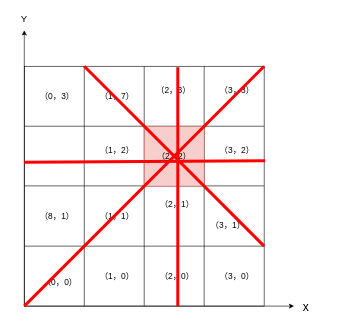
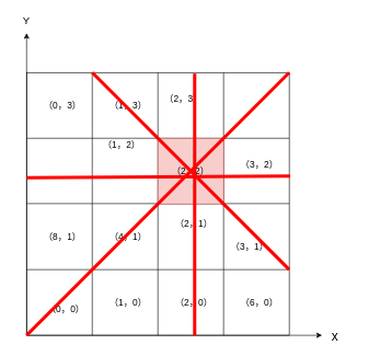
  <mxCell id="0" />
  <mxCell id="1" parent="0" />
  <mxCell id="2" value="" style="whiteSpace=wrap;html=1;aspect=fixed;" vertex="1" parent="1"><mxGeometry x="40" y="110" width="400" height="400" as="geometry" /></mxCell>
  <mxCell id="3" value="" style="endArrow=none;html=1;entryX=0.25;entryY=0;entryDx=0;entryDy=0;exitX=0.25;exitY=1;exitDx=0;exitDy=0;" edge="1" parent="1" source="2" target="2"><mxGeometry width="50" height="50" relative="1" as="geometry"><mxPoint x="300" y="310" as="sourcePoint" /><mxPoint x="350" y="260" as="targetPoint" /></mxGeometry></mxCell>
  <mxCell id="4" value="" style="endArrow=none;html=1;entryX=0.5;entryY=0;entryDx=0;entryDy=0;exitX=0.5;exitY=1;exitDx=0;exitDy=0;" edge="1" parent="1" source="2" target="2"><mxGeometry width="50" height="50" relative="1" as="geometry"><mxPoint x="300" y="310" as="sourcePoint" /><mxPoint x="350" y="260" as="targetPoint" /></mxGeometry></mxCell>
  <mxCell id="5" value="" style="endArrow=none;html=1;entryX=0.5;entryY=0;entryDx=0;entryDy=0;exitX=0.5;exitY=1;exitDx=0;exitDy=0;" edge="1" parent="1"><mxGeometry width="50" height="50" relative="1" as="geometry"><mxPoint x="340" y="510" as="sourcePoint" /><mxPoint x="340" y="110" as="targetPoint" /></mxGeometry></mxCell>
  <mxCell id="6" value="" style="endArrow=none;html=1;entryX=0;entryY=0.75;entryDx=0;entryDy=0;exitX=1;exitY=0.75;exitDx=0;exitDy=0;" edge="1" parent="1" source="2" target="2"><mxGeometry width="50" height="50" relative="1" as="geometry"><mxPoint x="260" y="530" as="sourcePoint" /><mxPoint x="260" y="130" as="targetPoint" /></mxGeometry></mxCell>
  <mxCell id="7" value="" style="endArrow=none;html=1;entryX=0;entryY=0.75;entryDx=0;entryDy=0;exitX=1;exitY=0.75;exitDx=0;exitDy=0;" edge="1" parent="1"><mxGeometry width="50" height="50" relative="1" as="geometry"><mxPoint x="440" y="309.5" as="sourcePoint" /><mxPoint x="40" y="309.5" as="targetPoint" /></mxGeometry></mxCell>
  <mxCell id="8" value="" style="endArrow=none;html=1;entryX=0;entryY=0.75;entryDx=0;entryDy=0;exitX=1;exitY=0.75;exitDx=0;exitDy=0;" edge="1" parent="1"><mxGeometry width="50" height="50" relative="1" as="geometry"><mxPoint x="440" y="210" as="sourcePoint" /><mxPoint x="40" y="210" as="targetPoint" /></mxGeometry></mxCell>
  <mxCell id="9" value="" style="endArrow=classic;html=1;exitX=0;exitY=1;exitDx=0;exitDy=0;" edge="1" parent="1" source="2"><mxGeometry width="50" height="50" relative="1" as="geometry"><mxPoint x="300" y="310" as="sourcePoint" /><mxPoint x="40" y="50" as="targetPoint" /></mxGeometry></mxCell>
  <mxCell id="10" value="" style="endArrow=classic;html=1;exitX=0;exitY=1;exitDx=0;exitDy=0;" edge="1" parent="1" source="2"><mxGeometry width="50" height="50" relative="1" as="geometry"><mxPoint x="300" y="310" as="sourcePoint" /><mxPoint x="490" y="510" as="targetPoint" /></mxGeometry></mxCell>
  <mxCell id="11" value="&lt;font style=&quot;font-size: 20px&quot;&gt;x&lt;/font&gt;" style="text;html=1;strokeColor=none;fillColor=none;align=center;verticalAlign=middle;whiteSpace=wrap;rounded=0;" vertex="1" parent="1"><mxGeometry x="480" y="500" width="60" height="20" as="geometry" /></mxCell>
  <mxCell id="12" value="&lt;font style=&quot;font-size: 16px&quot;&gt;Y&lt;/font&gt;" style="text;html=1;strokeColor=none;fillColor=none;align=center;verticalAlign=middle;whiteSpace=wrap;rounded=0;" vertex="1" parent="1"><mxGeometry x="20" y="20" width="40" height="20" as="geometry" /></mxCell>
  <mxCell id="13" value="&lt;font style=&quot;font-size: 14px&quot;&gt;（0，0）&lt;/font&gt;" style="text;html=1;strokeColor=none;fillColor=none;align=center;verticalAlign=middle;whiteSpace=wrap;rounded=0;" vertex="1" parent="1"><mxGeometry x="65" y="460" width="70" height="20" as="geometry" /></mxCell>
  <mxCell id="14" value="&lt;font style=&quot;font-size: 14px&quot;&gt;（1，0）&lt;/font&gt;" style="text;html=1;strokeColor=none;fillColor=none;align=center;verticalAlign=middle;whiteSpace=wrap;rounded=0;" vertex="1" parent="1"><mxGeometry x="160" y="450" width="70" height="20" as="geometry" /></mxCell>
  <mxCell id="15" value="&lt;font style=&quot;font-size: 14px&quot;&gt;（2，0）&lt;/font&gt;" style="text;html=1;strokeColor=none;fillColor=none;align=center;verticalAlign=middle;whiteSpace=wrap;rounded=0;" vertex="1" parent="1"><mxGeometry x="260" y="450" width="70" height="20" as="geometry" /></mxCell>
- <mxCell id="16" value="&lt;font style=&quot;font-size: 14px&quot;&gt;（3，0）&lt;/font&gt;" style="text;html=1;strokeColor=none;fillColor=none;align=center;verticalAlign=middle;whiteSpace=wrap;rounded=0;" vertex="1" parent="1"><mxGeometry x="360" y="450" width="70" height="20" as="geometry" /></mxCell>
+ <mxCell id="16" value="&lt;font style=&quot;font-size: 14px&quot;&gt;（6，0）&lt;/font&gt;" style="text;html=1;strokeColor=none;fillColor=none;align=center;verticalAlign=middle;whiteSpace=wrap;rounded=0;" vertex="1" parent="1"><mxGeometry x="360" y="450" width="70" height="20" as="geometry" /></mxCell>
  <mxCell id="17" value="&lt;font style=&quot;font-size: 14px&quot;&gt;（8，1）&lt;/font&gt;" style="text;html=1;strokeColor=none;fillColor=none;align=center;verticalAlign=middle;whiteSpace=wrap;rounded=0;" vertex="1" parent="1"><mxGeometry x="60" y="350" width="70" height="20" as="geometry" /></mxCell>
- <mxCell id="18" value="&lt;font style=&quot;font-size: 14px&quot;&gt;（1，1）&lt;/font&gt;" style="text;html=1;strokeColor=none;fillColor=none;align=center;verticalAlign=middle;whiteSpace=wrap;rounded=0;" vertex="1" parent="1"><mxGeometry x="160" y="350" width="70" height="20" as="geometry" /></mxCell>
+ <mxCell id="18" value="&lt;font style=&quot;font-size: 14px&quot;&gt;（4，1）&lt;/font&gt;" style="text;html=1;strokeColor=none;fillColor=none;align=center;verticalAlign=middle;whiteSpace=wrap;rounded=0;" vertex="1" parent="1"><mxGeometry x="160" y="350" width="70" height="20" as="geometry" /></mxCell>
  <mxCell id="19" value="&lt;font style=&quot;font-size: 14px&quot;&gt;（2，1）&lt;/font&gt;" style="text;html=1;strokeColor=none;fillColor=none;align=center;verticalAlign=middle;whiteSpace=wrap;rounded=0;" vertex="1" parent="1"><mxGeometry x="260" y="330" width="70" height="20" as="geometry" /></mxCell>
  <mxCell id="20" value="&lt;font style=&quot;font-size: 14px&quot;&gt;（3，1）&lt;/font&gt;" style="text;html=1;strokeColor=none;fillColor=none;align=center;verticalAlign=middle;whiteSpace=wrap;rounded=0;" vertex="1" parent="1"><mxGeometry x="345" y="365" width="70" height="20" as="geometry" /></mxCell>
- <mxCell id="21" value="&lt;font style=&quot;font-size: 14px&quot;&gt;（1，2）&lt;/font&gt;" style="text;html=1;strokeColor=none;fillColor=none;align=center;verticalAlign=middle;whiteSpace=wrap;rounded=0;" vertex="1" parent="1"><mxGeometry x="160" y="240" width="70" height="20" as="geometry" /></mxCell>
+ <mxCell id="21" value="&lt;font style=&quot;font-size: 14px&quot;&gt;（1，2）&lt;/font&gt;" style="text;html=1;strokeColor=none;fillColor=none;align=center;verticalAlign=middle;whiteSpace=wrap;rounded=0;" vertex="1" parent="1"><mxGeometry x="150" y="210" width="70" height="20" as="geometry" /></mxCell>
  <mxCell id="22" value="&lt;font style=&quot;font-size: 14px&quot;&gt;（3，2）&lt;/font&gt;" style="text;html=1;strokeColor=none;fillColor=none;align=center;verticalAlign=middle;whiteSpace=wrap;rounded=0;" vertex="1" parent="1"><mxGeometry x="360" y="240" width="70" height="20" as="geometry" /></mxCell>
- <mxCell id="23" value="&lt;font style=&quot;font-size: 14px&quot;&gt;（2，3）&lt;/font&gt;" style="text;html=1;strokeColor=none;fillColor=none;align=center;verticalAlign=middle;whiteSpace=wrap;rounded=0;" vertex="1" parent="1"><mxGeometry x="254" y="140" width="70" height="20" as="geometry" /></mxCell>
+ <mxCell id="23" value="&lt;font style=&quot;font-size: 14px&quot;&gt;（2，3）&lt;/font&gt;" style="text;html=1;strokeColor=none;fillColor=none;align=center;verticalAlign=middle;whiteSpace=wrap;rounded=0;" vertex="1" parent="1"><mxGeometry x="244" y="140" width="70" height="20" as="geometry" /></mxCell>
  <mxCell id="24" value="&lt;font style=&quot;font-size: 14px&quot;&gt;（0，3）&lt;/font&gt;" style="text;html=1;strokeColor=none;fillColor=none;align=center;verticalAlign=middle;whiteSpace=wrap;rounded=0;" vertex="1" parent="1"><mxGeometry x="60" y="150" width="70" height="20" as="geometry" /></mxCell>
- <mxCell id="25" value="&lt;font style=&quot;font-size: 14px&quot;&gt;（1，7）&lt;/font&gt;" style="text;html=1;strokeColor=none;fillColor=none;align=center;verticalAlign=middle;whiteSpace=wrap;rounded=0;" vertex="1" parent="1"><mxGeometry x="160" y="150" width="70" height="20" as="geometry" /></mxCell>
- <mxCell id="26" value="&lt;font style=&quot;font-size: 14px&quot;&gt;（3，3）&lt;/font&gt;" style="text;html=1;strokeColor=none;fillColor=none;align=center;verticalAlign=middle;whiteSpace=wrap;rounded=0;" vertex="1" parent="1"><mxGeometry x="360" y="140" width="70" height="20" as="geometry" /></mxCell>
+ <mxCell id="25" value="&lt;font style=&quot;font-size: 14px&quot;&gt;（1，3）&lt;/font&gt;" style="text;html=1;strokeColor=none;fillColor=none;align=center;verticalAlign=middle;whiteSpace=wrap;rounded=0;" vertex="1" parent="1"><mxGeometry x="160" y="150" width="70" height="20" as="geometry" /></mxCell>
  <mxCell id="27" value="" style="group" vertex="1" connectable="0" parent="1"><mxGeometry x="240" y="210" width="100" height="100" as="geometry" /></mxCell>
  <mxCell id="28" value="" style="whiteSpace=wrap;html=1;aspect=fixed;fillColor=#f8cecc;strokeColor=#b85450;" vertex="1" parent="27"><mxGeometry width="100" height="100" as="geometry" /></mxCell>
  <mxCell id="29" value="&lt;font style=&quot;font-size: 14px&quot;&gt;（2，2）&lt;/font&gt;" style="text;html=1;strokeColor=none;fillColor=none;align=center;verticalAlign=middle;whiteSpace=wrap;rounded=0;" vertex="1" parent="27"><mxGeometry x="15" y="40" width="70" height="20" as="geometry" /></mxCell>
  <mxCell id="30" value="" style="endArrow=none;html=1;entryX=1;entryY=0;entryDx=0;entryDy=0;strokeColor=#FF0000;strokeWidth=5;" edge="1" parent="1" target="2"><mxGeometry width="50" height="50" relative="1" as="geometry"><mxPoint x="40" y="510" as="sourcePoint" /><mxPoint x="350" y="270" as="targetPoint" /></mxGeometry></mxCell>
  <mxCell id="31" value="" style="endArrow=none;html=1;strokeColor=#FF0000;strokeWidth=5;" edge="1" parent="1"><mxGeometry width="50" height="50" relative="1" as="geometry"><mxPoint x="440" y="410" as="sourcePoint" /><mxPoint x="140" y="110" as="targetPoint" /></mxGeometry></mxCell>
  <mxCell id="32" value="" style="endArrow=none;html=1;entryX=0.64;entryY=0.004;entryDx=0;entryDy=0;strokeColor=#FF0000;strokeWidth=5;entryPerimeter=0;" edge="1" parent="1" target="2"><mxGeometry width="50" height="50" relative="1" as="geometry"><mxPoint x="296" y="510" as="sourcePoint" /><mxPoint x="460" y="130" as="targetPoint" /><Array as="points" /></mxGeometry></mxCell>
  <mxCell id="33" value="" style="endArrow=none;html=1;entryX=1.004;entryY=0.394;entryDx=0;entryDy=0;strokeColor=#FF0000;strokeWidth=5;entryPerimeter=0;" edge="1" parent="1" target="2"><mxGeometry width="50" height="50" relative="1" as="geometry"><mxPoint x="40" y="270" as="sourcePoint" /><mxPoint x="450" y="120" as="targetPoint" /></mxGeometry></mxCell>
